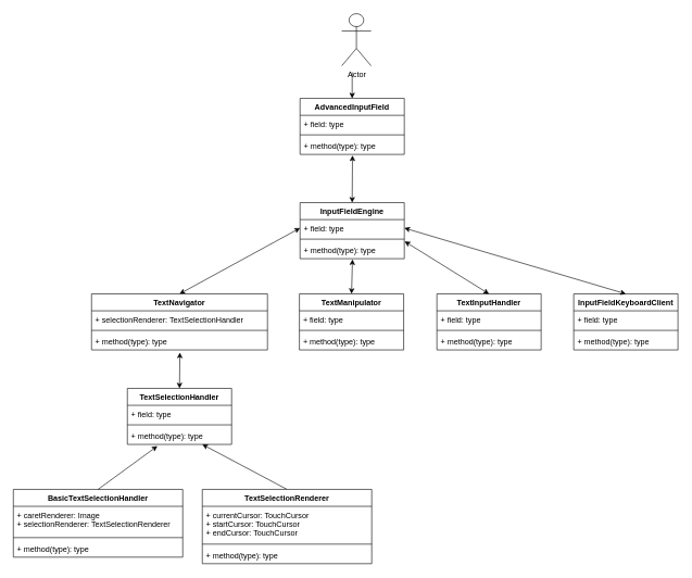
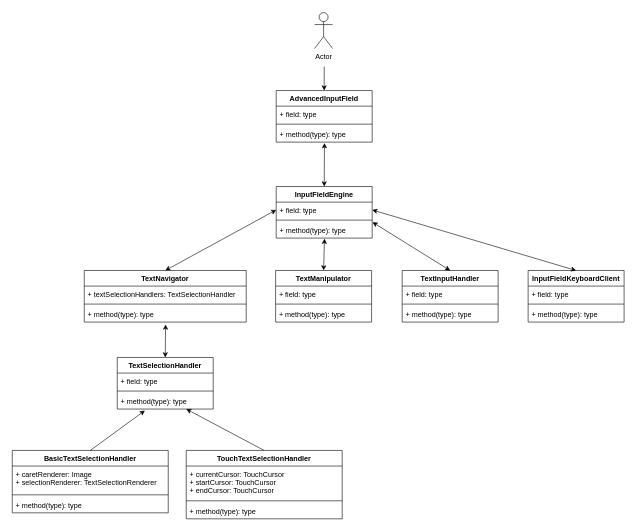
  <mxCell id="0" />
  <mxCell id="1" parent="0" />
  <mxCell id="2" value="InputFieldEngine" style="swimlane;fontStyle=1;align=center;verticalAlign=top;childLayout=stackLayout;horizontal=1;startSize=26;horizontalStack=0;resizeParent=1;resizeParentMax=0;resizeLast=0;collapsible=1;marginBottom=0;" vertex="1" parent="1"><mxGeometry x="460" y="310" width="160" height="86" as="geometry" /></mxCell>
  <mxCell id="3" value="+ field: type" style="text;strokeColor=none;fillColor=none;align=left;verticalAlign=top;spacingLeft=4;spacingRight=4;overflow=hidden;rotatable=0;points=[[0,0.5],[1,0.5]];portConstraint=eastwest;" vertex="1" parent="2"><mxGeometry y="26" width="160" height="26" as="geometry" /></mxCell>
  <mxCell id="4" value="" style="line;strokeWidth=1;fillColor=none;align=left;verticalAlign=middle;spacingTop=-1;spacingLeft=3;spacingRight=3;rotatable=0;labelPosition=right;points=[];portConstraint=eastwest;" vertex="1" parent="2"><mxGeometry y="52" width="160" height="8" as="geometry" /></mxCell>
  <mxCell id="5" value="+ method(type): type" style="text;strokeColor=none;fillColor=none;align=left;verticalAlign=top;spacingLeft=4;spacingRight=4;overflow=hidden;rotatable=0;points=[[0,0.5],[1,0.5]];portConstraint=eastwest;" vertex="1" parent="2"><mxGeometry y="60" width="160" height="26" as="geometry" /></mxCell>
  <mxCell id="6" value="" style="endArrow=classic;startArrow=classic;html=1;entryX=0.503;entryY=1.058;entryDx=0;entryDy=0;entryPerimeter=0;exitX=0.5;exitY=0;exitDx=0;exitDy=0;" edge="1" parent="1" source="2" target="11"><mxGeometry width="50" height="50" relative="1" as="geometry"><mxPoint x="499" y="300" as="sourcePoint" /><mxPoint x="549" y="250" as="targetPoint" /></mxGeometry></mxCell>
- <mxCell id="7" value="Actor" style="shape=umlActor;verticalLabelPosition=bottom;verticalAlign=top;html=1;" vertex="1" parent="1"><mxGeometry x="524" y="20" width="45" height="80" as="geometry" /></mxCell>
+ <mxCell id="7" value="Actor" style="shape=umlActor;verticalLabelPosition=bottom;verticalAlign=top;html=1;" vertex="1" parent="1"><mxGeometry x="524" y="20" width="30" height="60" as="geometry" /></mxCell>
  <mxCell id="8" value="AdvancedInputField" style="swimlane;fontStyle=1;align=center;verticalAlign=top;childLayout=stackLayout;horizontal=1;startSize=26;horizontalStack=0;resizeParent=1;resizeParentMax=0;resizeLast=0;collapsible=1;marginBottom=0;" vertex="1" parent="1"><mxGeometry x="460" y="150" width="160" height="86" as="geometry" /></mxCell>
  <mxCell id="9" value="+ field: type" style="text;strokeColor=none;fillColor=none;align=left;verticalAlign=top;spacingLeft=4;spacingRight=4;overflow=hidden;rotatable=0;points=[[0,0.5],[1,0.5]];portConstraint=eastwest;" vertex="1" parent="8"><mxGeometry y="26" width="160" height="26" as="geometry" /></mxCell>
  <mxCell id="10" value="" style="line;strokeWidth=1;fillColor=none;align=left;verticalAlign=middle;spacingTop=-1;spacingLeft=3;spacingRight=3;rotatable=0;labelPosition=right;points=[];portConstraint=eastwest;" vertex="1" parent="8"><mxGeometry y="52" width="160" height="8" as="geometry" /></mxCell>
  <mxCell id="11" value="+ method(type): type" style="text;strokeColor=none;fillColor=none;align=left;verticalAlign=top;spacingLeft=4;spacingRight=4;overflow=hidden;rotatable=0;points=[[0,0.5],[1,0.5]];portConstraint=eastwest;" vertex="1" parent="8"><mxGeometry y="60" width="160" height="26" as="geometry" /></mxCell>
  <mxCell id="12" value="" style="endArrow=classic;html=1;entryX=0.5;entryY=0;entryDx=0;entryDy=0;" edge="1" parent="1" target="8"><mxGeometry width="50" height="50" relative="1" as="geometry"><mxPoint x="540" y="110" as="sourcePoint" /><mxPoint x="720" y="70" as="targetPoint" /></mxGeometry></mxCell>
  <mxCell id="13" value="" style="endArrow=classic;startArrow=classic;html=1;entryX=0;entryY=0.5;entryDx=0;entryDy=0;exitX=0.5;exitY=0;exitDx=0;exitDy=0;" edge="1" parent="1" source="14" target="3"><mxGeometry width="50" height="50" relative="1" as="geometry"><mxPoint x="250" y="380" as="sourcePoint" /><mxPoint x="300" y="330" as="targetPoint" /></mxGeometry></mxCell>
  <mxCell id="14" value="TextNavigator&#10;" style="swimlane;fontStyle=1;align=center;verticalAlign=top;childLayout=stackLayout;horizontal=1;startSize=26;horizontalStack=0;resizeParent=1;resizeParentMax=0;resizeLast=0;collapsible=1;marginBottom=0;" vertex="1" parent="1"><mxGeometry x="140" y="450" width="270" height="86" as="geometry" /></mxCell>
- <mxCell id="15" value="+ selectionRenderer: TextSelectionHandler" style="text;strokeColor=none;fillColor=none;align=left;verticalAlign=top;spacingLeft=4;spacingRight=4;overflow=hidden;rotatable=0;points=[[0,0.5],[1,0.5]];portConstraint=eastwest;" vertex="1" parent="14"><mxGeometry y="26" width="270" height="26" as="geometry" /></mxCell>
+ <mxCell id="15" value="+ textSelectionHandlers: TextSelectionHandler" style="text;strokeColor=none;fillColor=none;align=left;verticalAlign=top;spacingLeft=4;spacingRight=4;overflow=hidden;rotatable=0;points=[[0,0.5],[1,0.5]];portConstraint=eastwest;" vertex="1" parent="14"><mxGeometry y="26" width="270" height="26" as="geometry" /></mxCell>
  <mxCell id="16" value="" style="line;strokeWidth=1;fillColor=none;align=left;verticalAlign=middle;spacingTop=-1;spacingLeft=3;spacingRight=3;rotatable=0;labelPosition=right;points=[];portConstraint=eastwest;" vertex="1" parent="14"><mxGeometry y="52" width="270" height="8" as="geometry" /></mxCell>
  <mxCell id="17" value="+ method(type): type" style="text;strokeColor=none;fillColor=none;align=left;verticalAlign=top;spacingLeft=4;spacingRight=4;overflow=hidden;rotatable=0;points=[[0,0.5],[1,0.5]];portConstraint=eastwest;" vertex="1" parent="14"><mxGeometry y="60" width="270" height="26" as="geometry" /></mxCell>
  <mxCell id="18" value="" style="endArrow=classic;startArrow=classic;html=1;exitX=0.503;exitY=1.038;exitDx=0;exitDy=0;exitPerimeter=0;entryX=0.5;entryY=0;entryDx=0;entryDy=0;" edge="1" parent="1" source="5" target="19"><mxGeometry width="50" height="50" relative="1" as="geometry"><mxPoint x="660" y="450" as="sourcePoint" /><mxPoint x="710" y="400" as="targetPoint" /></mxGeometry></mxCell>
  <mxCell id="19" value="TextManipulator" style="swimlane;fontStyle=1;align=center;verticalAlign=top;childLayout=stackLayout;horizontal=1;startSize=26;horizontalStack=0;resizeParent=1;resizeParentMax=0;resizeLast=0;collapsible=1;marginBottom=0;" vertex="1" parent="1"><mxGeometry x="459" y="450" width="160" height="86" as="geometry" /></mxCell>
  <mxCell id="20" value="+ field: type" style="text;strokeColor=none;fillColor=none;align=left;verticalAlign=top;spacingLeft=4;spacingRight=4;overflow=hidden;rotatable=0;points=[[0,0.5],[1,0.5]];portConstraint=eastwest;" vertex="1" parent="19"><mxGeometry y="26" width="160" height="26" as="geometry" /></mxCell>
  <mxCell id="21" value="" style="line;strokeWidth=1;fillColor=none;align=left;verticalAlign=middle;spacingTop=-1;spacingLeft=3;spacingRight=3;rotatable=0;labelPosition=right;points=[];portConstraint=eastwest;" vertex="1" parent="19"><mxGeometry y="52" width="160" height="8" as="geometry" /></mxCell>
  <mxCell id="22" value="+ method(type): type" style="text;strokeColor=none;fillColor=none;align=left;verticalAlign=top;spacingLeft=4;spacingRight=4;overflow=hidden;rotatable=0;points=[[0,0.5],[1,0.5]];portConstraint=eastwest;" vertex="1" parent="19"><mxGeometry y="60" width="160" height="26" as="geometry" /></mxCell>
  <mxCell id="23" value="TextInputHandler" style="swimlane;fontStyle=1;align=center;verticalAlign=top;childLayout=stackLayout;horizontal=1;startSize=26;horizontalStack=0;resizeParent=1;resizeParentMax=0;resizeLast=0;collapsible=1;marginBottom=0;" vertex="1" parent="1"><mxGeometry x="670" y="450" width="160" height="86" as="geometry" /></mxCell>
  <mxCell id="24" value="+ field: type" style="text;strokeColor=none;fillColor=none;align=left;verticalAlign=top;spacingLeft=4;spacingRight=4;overflow=hidden;rotatable=0;points=[[0,0.5],[1,0.5]];portConstraint=eastwest;" vertex="1" parent="23"><mxGeometry y="26" width="160" height="26" as="geometry" /></mxCell>
  <mxCell id="25" value="" style="line;strokeWidth=1;fillColor=none;align=left;verticalAlign=middle;spacingTop=-1;spacingLeft=3;spacingRight=3;rotatable=0;labelPosition=right;points=[];portConstraint=eastwest;" vertex="1" parent="23"><mxGeometry y="52" width="160" height="8" as="geometry" /></mxCell>
  <mxCell id="26" value="+ method(type): type" style="text;strokeColor=none;fillColor=none;align=left;verticalAlign=top;spacingLeft=4;spacingRight=4;overflow=hidden;rotatable=0;points=[[0,0.5],[1,0.5]];portConstraint=eastwest;" vertex="1" parent="23"><mxGeometry y="60" width="160" height="26" as="geometry" /></mxCell>
  <mxCell id="27" value="InputFieldKeyboardClient" style="swimlane;fontStyle=1;align=center;verticalAlign=top;childLayout=stackLayout;horizontal=1;startSize=26;horizontalStack=0;resizeParent=1;resizeParentMax=0;resizeLast=0;collapsible=1;marginBottom=0;" vertex="1" parent="1"><mxGeometry x="880" y="450" width="160" height="86" as="geometry" /></mxCell>
  <mxCell id="28" value="+ field: type" style="text;strokeColor=none;fillColor=none;align=left;verticalAlign=top;spacingLeft=4;spacingRight=4;overflow=hidden;rotatable=0;points=[[0,0.5],[1,0.5]];portConstraint=eastwest;" vertex="1" parent="27"><mxGeometry y="26" width="160" height="26" as="geometry" /></mxCell>
  <mxCell id="29" value="" style="line;strokeWidth=1;fillColor=none;align=left;verticalAlign=middle;spacingTop=-1;spacingLeft=3;spacingRight=3;rotatable=0;labelPosition=right;points=[];portConstraint=eastwest;" vertex="1" parent="27"><mxGeometry y="52" width="160" height="8" as="geometry" /></mxCell>
  <mxCell id="30" value="+ method(type): type" style="text;strokeColor=none;fillColor=none;align=left;verticalAlign=top;spacingLeft=4;spacingRight=4;overflow=hidden;rotatable=0;points=[[0,0.5],[1,0.5]];portConstraint=eastwest;" vertex="1" parent="27"><mxGeometry y="60" width="160" height="26" as="geometry" /></mxCell>
  <mxCell id="31" value="" style="endArrow=classic;startArrow=classic;html=1;exitX=1.003;exitY=1.288;exitDx=0;exitDy=0;exitPerimeter=0;entryX=0.5;entryY=0;entryDx=0;entryDy=0;" edge="1" parent="1" source="3" target="23"><mxGeometry width="50" height="50" relative="1" as="geometry"><mxPoint x="730" y="400" as="sourcePoint" /><mxPoint x="780" y="350" as="targetPoint" /></mxGeometry></mxCell>
  <mxCell id="32" value="" style="endArrow=classic;startArrow=classic;html=1;exitX=1;exitY=0.5;exitDx=0;exitDy=0;entryX=0.5;entryY=0;entryDx=0;entryDy=0;" edge="1" parent="1" source="3" target="27"><mxGeometry width="50" height="50" relative="1" as="geometry"><mxPoint x="790" y="360" as="sourcePoint" /><mxPoint x="840" y="310" as="targetPoint" /></mxGeometry></mxCell>
  <mxCell id="33" value="" style="endArrow=classic;startArrow=classic;html=1;exitX=0.5;exitY=0;exitDx=0;exitDy=0;entryX=0.502;entryY=1.154;entryDx=0;entryDy=0;entryPerimeter=0;" edge="1" parent="1" source="34" target="17"><mxGeometry width="50" height="50" relative="1" as="geometry"><mxPoint x="400" y="650" as="sourcePoint" /><mxPoint x="450" y="600" as="targetPoint" /></mxGeometry></mxCell>
  <mxCell id="34" value="TextSelectionHandler" style="swimlane;fontStyle=1;align=center;verticalAlign=top;childLayout=stackLayout;horizontal=1;startSize=26;horizontalStack=0;resizeParent=1;resizeParentMax=0;resizeLast=0;collapsible=1;marginBottom=0;" vertex="1" parent="1"><mxGeometry x="195" y="595" width="160" height="86" as="geometry" /></mxCell>
  <mxCell id="35" value="+ field: type" style="text;strokeColor=none;fillColor=none;align=left;verticalAlign=top;spacingLeft=4;spacingRight=4;overflow=hidden;rotatable=0;points=[[0,0.5],[1,0.5]];portConstraint=eastwest;" vertex="1" parent="34"><mxGeometry y="26" width="160" height="26" as="geometry" /></mxCell>
  <mxCell id="36" value="" style="line;strokeWidth=1;fillColor=none;align=left;verticalAlign=middle;spacingTop=-1;spacingLeft=3;spacingRight=3;rotatable=0;labelPosition=right;points=[];portConstraint=eastwest;" vertex="1" parent="34"><mxGeometry y="52" width="160" height="8" as="geometry" /></mxCell>
  <mxCell id="37" value="+ method(type): type" style="text;strokeColor=none;fillColor=none;align=left;verticalAlign=top;spacingLeft=4;spacingRight=4;overflow=hidden;rotatable=0;points=[[0,0.5],[1,0.5]];portConstraint=eastwest;" vertex="1" parent="34"><mxGeometry y="60" width="160" height="26" as="geometry" /></mxCell>
  <mxCell id="38" value="" style="endArrow=classic;html=1;exitX=0.5;exitY=0;exitDx=0;exitDy=0;" edge="1" parent="1" source="43"><mxGeometry width="50" height="50" relative="1" as="geometry"><mxPoint x="70" y="720" as="sourcePoint" /><mxPoint x="310" y="681" as="targetPoint" /></mxGeometry></mxCell>
  <mxCell id="39" value="BasicTextSelectionHandler" style="swimlane;fontStyle=1;align=center;verticalAlign=top;childLayout=stackLayout;horizontal=1;startSize=26;horizontalStack=0;resizeParent=1;resizeParentMax=0;resizeLast=0;collapsible=1;marginBottom=0;" vertex="1" parent="1"><mxGeometry x="20" y="750" width="260" height="104" as="geometry" /></mxCell>
  <mxCell id="40" value="+ caretRenderer: Image&#10;+ selectionRenderer: TextSelectionRenderer" style="text;strokeColor=none;fillColor=none;align=left;verticalAlign=top;spacingLeft=4;spacingRight=4;overflow=hidden;rotatable=0;points=[[0,0.5],[1,0.5]];portConstraint=eastwest;" vertex="1" parent="39"><mxGeometry y="26" width="260" height="44" as="geometry" /></mxCell>
  <mxCell id="41" value="" style="line;strokeWidth=1;fillColor=none;align=left;verticalAlign=middle;spacingTop=-1;spacingLeft=3;spacingRight=3;rotatable=0;labelPosition=right;points=[];portConstraint=eastwest;" vertex="1" parent="39"><mxGeometry y="70" width="260" height="8" as="geometry" /></mxCell>
  <mxCell id="42" value="+ method(type): type" style="text;strokeColor=none;fillColor=none;align=left;verticalAlign=top;spacingLeft=4;spacingRight=4;overflow=hidden;rotatable=0;points=[[0,0.5],[1,0.5]];portConstraint=eastwest;" vertex="1" parent="39"><mxGeometry y="78" width="260" height="26" as="geometry" /></mxCell>
- <mxCell id="43" value="TextSelectionRenderer" style="swimlane;fontStyle=1;align=center;verticalAlign=top;childLayout=stackLayout;horizontal=1;startSize=26;horizontalStack=0;resizeParent=1;resizeParentMax=0;resizeLast=0;collapsible=1;marginBottom=0;" vertex="1" parent="1"><mxGeometry x="310" y="750" width="260" height="114" as="geometry" /></mxCell>
+ <mxCell id="43" value="TouchTextSelectionHandler" style="swimlane;fontStyle=1;align=center;verticalAlign=top;childLayout=stackLayout;horizontal=1;startSize=26;horizontalStack=0;resizeParent=1;resizeParentMax=0;resizeLast=0;collapsible=1;marginBottom=0;" vertex="1" parent="1"><mxGeometry x="310" y="750" width="260" height="114" as="geometry" /></mxCell>
  <mxCell id="44" value="+ currentCursor: TouchCursor&#10;+ startCursor: TouchCursor&#10;+ endCursor: TouchCursor" style="text;strokeColor=none;fillColor=none;align=left;verticalAlign=top;spacingLeft=4;spacingRight=4;overflow=hidden;rotatable=0;points=[[0,0.5],[1,0.5]];portConstraint=eastwest;" vertex="1" parent="43"><mxGeometry y="26" width="260" height="54" as="geometry" /></mxCell>
  <mxCell id="45" value="" style="line;strokeWidth=1;fillColor=none;align=left;verticalAlign=middle;spacingTop=-1;spacingLeft=3;spacingRight=3;rotatable=0;labelPosition=right;points=[];portConstraint=eastwest;" vertex="1" parent="43"><mxGeometry y="80" width="260" height="8" as="geometry" /></mxCell>
  <mxCell id="46" value="+ method(type): type" style="text;strokeColor=none;fillColor=none;align=left;verticalAlign=top;spacingLeft=4;spacingRight=4;overflow=hidden;rotatable=0;points=[[0,0.5],[1,0.5]];portConstraint=eastwest;" vertex="1" parent="43"><mxGeometry y="88" width="260" height="26" as="geometry" /></mxCell>
  <mxCell id="47" value="" style="endArrow=classic;html=1;exitX=0.5;exitY=0;exitDx=0;exitDy=0;entryX=0.288;entryY=1.096;entryDx=0;entryDy=0;entryPerimeter=0;" edge="1" parent="1" source="39" target="37"><mxGeometry width="50" height="50" relative="1" as="geometry"><mxPoint x="100" y="730" as="sourcePoint" /><mxPoint x="150" y="680" as="targetPoint" /></mxGeometry></mxCell>
